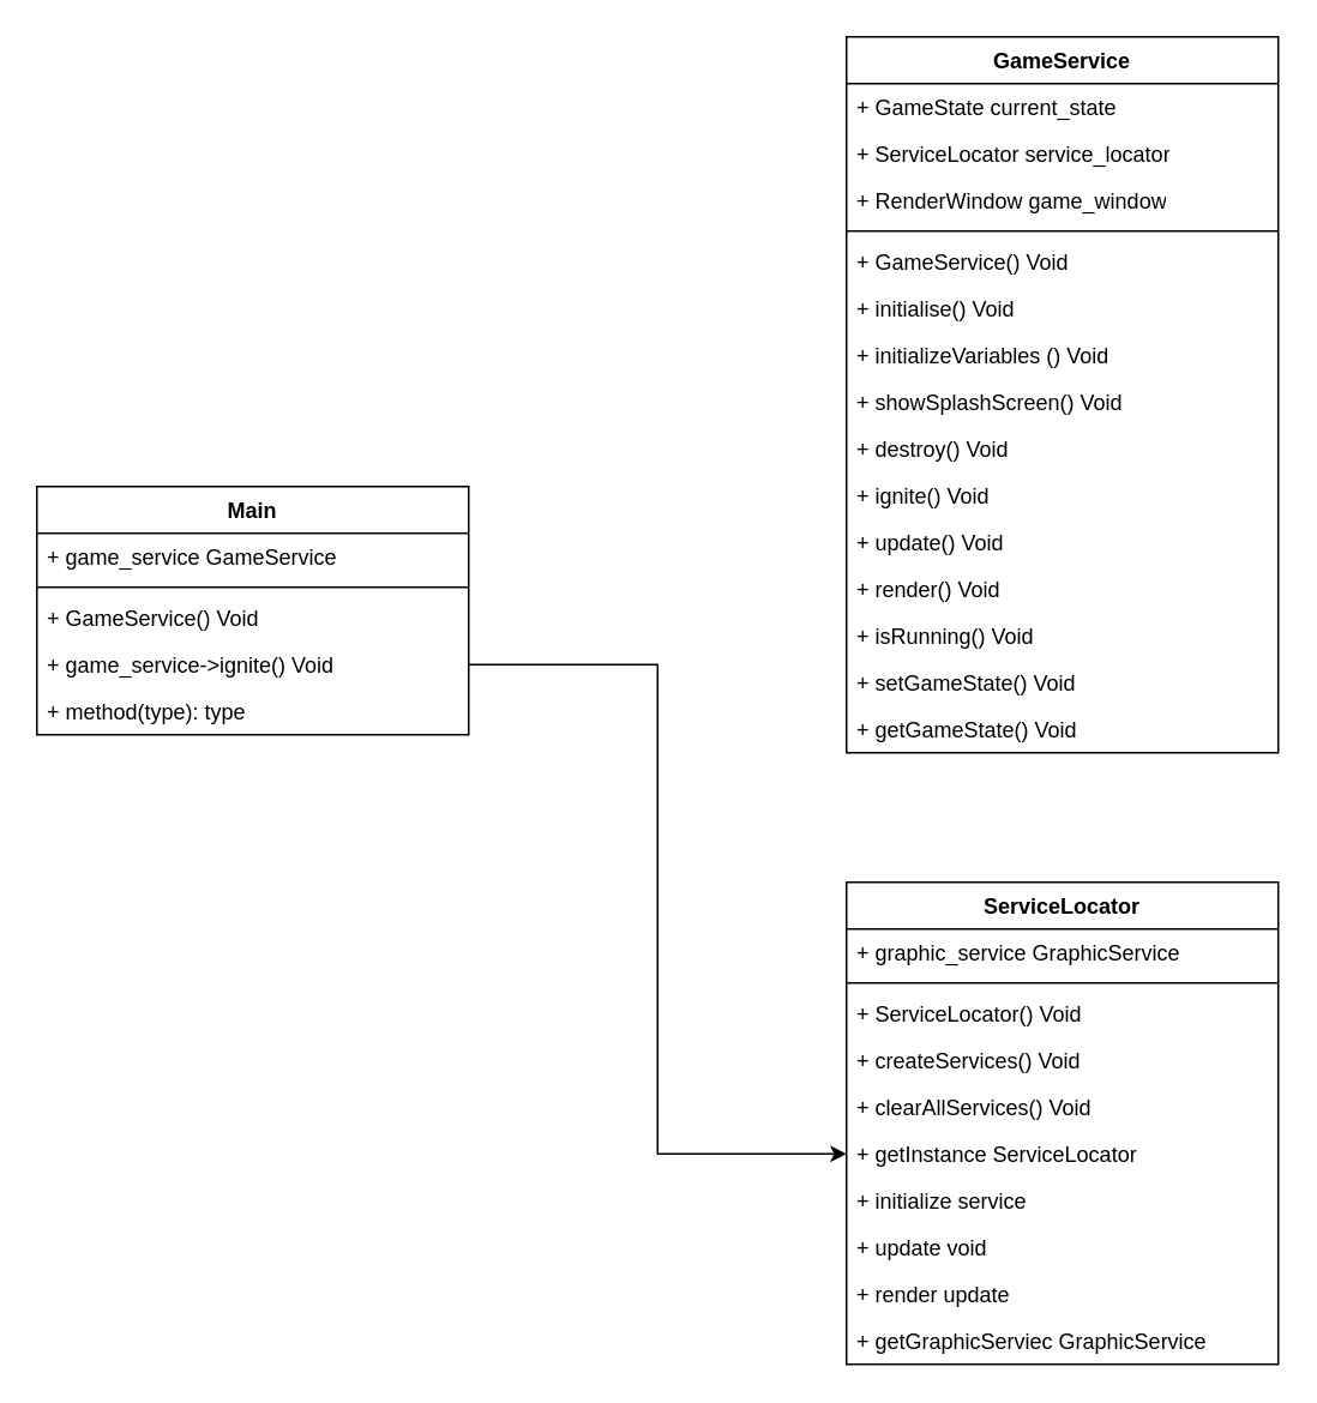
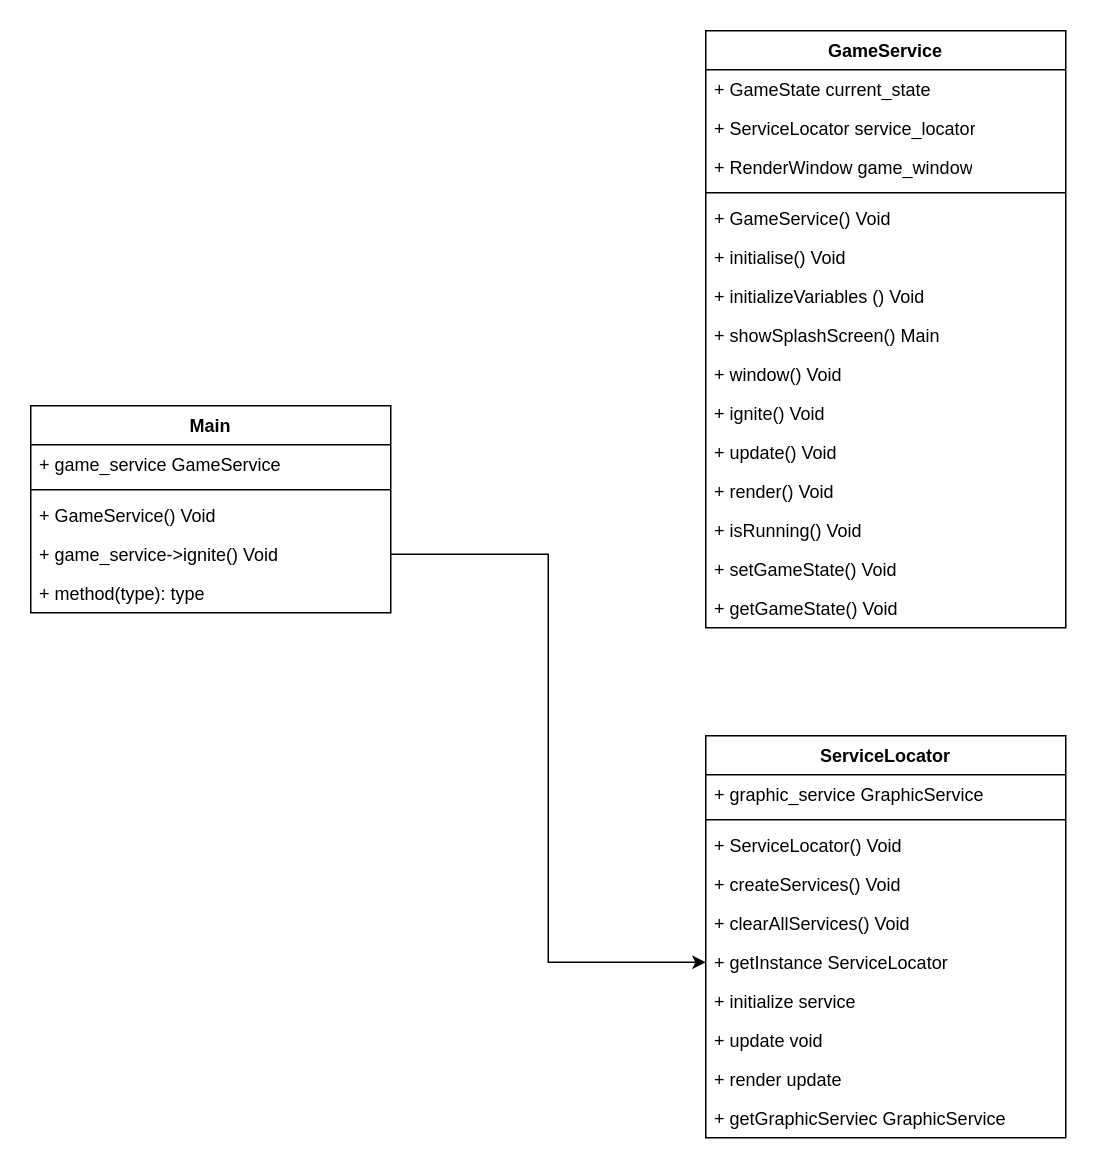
  <mxCell id="0" />
  <mxCell id="1" parent="0" />
  <mxCell id="2" value="Main" style="swimlane;fontStyle=1;align=center;verticalAlign=top;childLayout=stackLayout;horizontal=1;startSize=26;horizontalStack=0;resizeParent=1;resizeParentMax=0;resizeLast=0;collapsible=1;marginBottom=0;whiteSpace=wrap;html=1;" vertex="1" parent="1"><mxGeometry x="20" y="270" width="240" height="138" as="geometry" /></mxCell>
  <mxCell id="3" value="+ game_service GameService" style="text;strokeColor=none;fillColor=none;align=left;verticalAlign=top;spacingLeft=4;spacingRight=4;overflow=hidden;rotatable=0;points=[[0,0.5],[1,0.5]];portConstraint=eastwest;whiteSpace=wrap;html=1;" vertex="1" parent="2"><mxGeometry y="26" width="240" height="26" as="geometry" /></mxCell>
  <mxCell id="4" value="" style="line;strokeWidth=1;fillColor=none;align=left;verticalAlign=middle;spacingTop=-1;spacingLeft=3;spacingRight=3;rotatable=0;labelPosition=right;points=[];portConstraint=eastwest;strokeColor=inherit;" vertex="1" parent="2"><mxGeometry y="52" width="240" height="8" as="geometry" /></mxCell>
  <mxCell id="5" value="+ GameService() Void" style="text;strokeColor=none;fillColor=none;align=left;verticalAlign=top;spacingLeft=4;spacingRight=4;overflow=hidden;rotatable=0;points=[[0,0.5],[1,0.5]];portConstraint=eastwest;whiteSpace=wrap;html=1;" vertex="1" parent="2"><mxGeometry y="60" width="240" height="26" as="geometry" /></mxCell>
  <mxCell id="6" value="+ game_service-&amp;gt;ignite() Void" style="text;strokeColor=none;fillColor=none;align=left;verticalAlign=top;spacingLeft=4;spacingRight=4;overflow=hidden;rotatable=0;points=[[0,0.5],[1,0.5]];portConstraint=eastwest;whiteSpace=wrap;html=1;" vertex="1" parent="2"><mxGeometry y="86" width="240" height="26" as="geometry" /></mxCell>
  <mxCell id="7" value="+ method(type): type" style="text;strokeColor=none;fillColor=none;align=left;verticalAlign=top;spacingLeft=4;spacingRight=4;overflow=hidden;rotatable=0;points=[[0,0.5],[1,0.5]];portConstraint=eastwest;whiteSpace=wrap;html=1;" vertex="1" parent="2"><mxGeometry y="112" width="240" height="26" as="geometry" /></mxCell>
  <mxCell id="8" value="GameService" style="swimlane;fontStyle=1;align=center;verticalAlign=top;childLayout=stackLayout;horizontal=1;startSize=26;horizontalStack=0;resizeParent=1;resizeParentMax=0;resizeLast=0;collapsible=1;marginBottom=0;whiteSpace=wrap;html=1;" vertex="1" parent="1"><mxGeometry x="470" y="20" width="240" height="398" as="geometry" /></mxCell>
  <mxCell id="9" value="+ GameState current_state" style="text;strokeColor=none;fillColor=none;align=left;verticalAlign=top;spacingLeft=4;spacingRight=4;overflow=hidden;rotatable=0;points=[[0,0.5],[1,0.5]];portConstraint=eastwest;whiteSpace=wrap;html=1;" vertex="1" parent="8"><mxGeometry y="26" width="240" height="26" as="geometry" /></mxCell>
  <mxCell id="10" value="+ ServiceLocator service_locator" style="text;strokeColor=none;fillColor=none;align=left;verticalAlign=top;spacingLeft=4;spacingRight=4;overflow=hidden;rotatable=0;points=[[0,0.5],[1,0.5]];portConstraint=eastwest;whiteSpace=wrap;html=1;" vertex="1" parent="8"><mxGeometry y="52" width="240" height="26" as="geometry" /></mxCell>
  <mxCell id="11" value="+ RenderWindow game_window" style="text;strokeColor=none;fillColor=none;align=left;verticalAlign=top;spacingLeft=4;spacingRight=4;overflow=hidden;rotatable=0;points=[[0,0.5],[1,0.5]];portConstraint=eastwest;whiteSpace=wrap;html=1;" vertex="1" parent="8"><mxGeometry y="78" width="240" height="26" as="geometry" /></mxCell>
  <mxCell id="12" value="" style="line;strokeWidth=1;fillColor=none;align=left;verticalAlign=middle;spacingTop=-1;spacingLeft=3;spacingRight=3;rotatable=0;labelPosition=right;points=[];portConstraint=eastwest;strokeColor=inherit;" vertex="1" parent="8"><mxGeometry y="104" width="240" height="8" as="geometry" /></mxCell>
  <mxCell id="13" value="+ GameService() Void" style="text;strokeColor=none;fillColor=none;align=left;verticalAlign=top;spacingLeft=4;spacingRight=4;overflow=hidden;rotatable=0;points=[[0,0.5],[1,0.5]];portConstraint=eastwest;whiteSpace=wrap;html=1;" vertex="1" parent="8"><mxGeometry y="112" width="240" height="26" as="geometry" /></mxCell>
  <mxCell id="14" value="+ initialise() Void" style="text;strokeColor=none;fillColor=none;align=left;verticalAlign=top;spacingLeft=4;spacingRight=4;overflow=hidden;rotatable=0;points=[[0,0.5],[1,0.5]];portConstraint=eastwest;whiteSpace=wrap;html=1;" vertex="1" parent="8"><mxGeometry y="138" width="240" height="26" as="geometry" /></mxCell>
  <mxCell id="15" value="+ initializeVariables () Void" style="text;strokeColor=none;fillColor=none;align=left;verticalAlign=top;spacingLeft=4;spacingRight=4;overflow=hidden;rotatable=0;points=[[0,0.5],[1,0.5]];portConstraint=eastwest;whiteSpace=wrap;html=1;" vertex="1" parent="8"><mxGeometry y="164" width="240" height="26" as="geometry" /></mxCell>
- <mxCell id="16" value="+ showSplashScreen() Void" style="text;strokeColor=none;fillColor=none;align=left;verticalAlign=top;spacingLeft=4;spacingRight=4;overflow=hidden;rotatable=0;points=[[0,0.5],[1,0.5]];portConstraint=eastwest;whiteSpace=wrap;html=1;" vertex="1" parent="8"><mxGeometry y="190" width="240" height="26" as="geometry" /></mxCell>
- <mxCell id="17" value="+ destroy() Void" style="text;strokeColor=none;fillColor=none;align=left;verticalAlign=top;spacingLeft=4;spacingRight=4;overflow=hidden;rotatable=0;points=[[0,0.5],[1,0.5]];portConstraint=eastwest;whiteSpace=wrap;html=1;" vertex="1" parent="8"><mxGeometry y="216" width="240" height="26" as="geometry" /></mxCell>
+ <mxCell id="16" value="+ showSplashScreen() Main" style="text;strokeColor=none;fillColor=none;align=left;verticalAlign=top;spacingLeft=4;spacingRight=4;overflow=hidden;rotatable=0;points=[[0,0.5],[1,0.5]];portConstraint=eastwest;whiteSpace=wrap;html=1;" vertex="1" parent="8"><mxGeometry y="190" width="240" height="26" as="geometry" /></mxCell>
+ <mxCell id="17" value="+ window() Void" style="text;strokeColor=none;fillColor=none;align=left;verticalAlign=top;spacingLeft=4;spacingRight=4;overflow=hidden;rotatable=0;points=[[0,0.5],[1,0.5]];portConstraint=eastwest;whiteSpace=wrap;html=1;" vertex="1" parent="8"><mxGeometry y="216" width="240" height="26" as="geometry" /></mxCell>
  <mxCell id="18" value="+ ignite() Void" style="text;strokeColor=none;fillColor=none;align=left;verticalAlign=top;spacingLeft=4;spacingRight=4;overflow=hidden;rotatable=0;points=[[0,0.5],[1,0.5]];portConstraint=eastwest;whiteSpace=wrap;html=1;" vertex="1" parent="8"><mxGeometry y="242" width="240" height="26" as="geometry" /></mxCell>
  <mxCell id="19" value="+ update() Void" style="text;strokeColor=none;fillColor=none;align=left;verticalAlign=top;spacingLeft=4;spacingRight=4;overflow=hidden;rotatable=0;points=[[0,0.5],[1,0.5]];portConstraint=eastwest;whiteSpace=wrap;html=1;" vertex="1" parent="8"><mxGeometry y="268" width="240" height="26" as="geometry" /></mxCell>
  <mxCell id="20" value="+ render() Void" style="text;strokeColor=none;fillColor=none;align=left;verticalAlign=top;spacingLeft=4;spacingRight=4;overflow=hidden;rotatable=0;points=[[0,0.5],[1,0.5]];portConstraint=eastwest;whiteSpace=wrap;html=1;" vertex="1" parent="8"><mxGeometry y="294" width="240" height="26" as="geometry" /></mxCell>
  <mxCell id="21" value="+ isRunning() Void" style="text;strokeColor=none;fillColor=none;align=left;verticalAlign=top;spacingLeft=4;spacingRight=4;overflow=hidden;rotatable=0;points=[[0,0.5],[1,0.5]];portConstraint=eastwest;whiteSpace=wrap;html=1;" vertex="1" parent="8"><mxGeometry y="320" width="240" height="26" as="geometry" /></mxCell>
  <mxCell id="22" value="+ setGameState() Void" style="text;strokeColor=none;fillColor=none;align=left;verticalAlign=top;spacingLeft=4;spacingRight=4;overflow=hidden;rotatable=0;points=[[0,0.5],[1,0.5]];portConstraint=eastwest;whiteSpace=wrap;html=1;" vertex="1" parent="8"><mxGeometry y="346" width="240" height="26" as="geometry" /></mxCell>
  <mxCell id="23" value="+ getGameState() Void" style="text;strokeColor=none;fillColor=none;align=left;verticalAlign=top;spacingLeft=4;spacingRight=4;overflow=hidden;rotatable=0;points=[[0,0.5],[1,0.5]];portConstraint=eastwest;whiteSpace=wrap;html=1;" vertex="1" parent="8"><mxGeometry y="372" width="240" height="26" as="geometry" /></mxCell>
  <mxCell id="24" value="ServiceLocator" style="swimlane;fontStyle=1;align=center;verticalAlign=top;childLayout=stackLayout;horizontal=1;startSize=26;horizontalStack=0;resizeParent=1;resizeParentMax=0;resizeLast=0;collapsible=1;marginBottom=0;whiteSpace=wrap;html=1;" vertex="1" parent="1"><mxGeometry x="470" y="490" width="240" height="268" as="geometry" /></mxCell>
  <mxCell id="25" value="+ graphic_service GraphicService" style="text;strokeColor=none;fillColor=none;align=left;verticalAlign=top;spacingLeft=4;spacingRight=4;overflow=hidden;rotatable=0;points=[[0,0.5],[1,0.5]];portConstraint=eastwest;whiteSpace=wrap;html=1;" vertex="1" parent="24"><mxGeometry y="26" width="240" height="26" as="geometry" /></mxCell>
  <mxCell id="26" value="" style="line;strokeWidth=1;fillColor=none;align=left;verticalAlign=middle;spacingTop=-1;spacingLeft=3;spacingRight=3;rotatable=0;labelPosition=right;points=[];portConstraint=eastwest;strokeColor=inherit;" vertex="1" parent="24"><mxGeometry y="52" width="240" height="8" as="geometry" /></mxCell>
  <mxCell id="27" value="+ ServiceLocator() Void" style="text;strokeColor=none;fillColor=none;align=left;verticalAlign=top;spacingLeft=4;spacingRight=4;overflow=hidden;rotatable=0;points=[[0,0.5],[1,0.5]];portConstraint=eastwest;whiteSpace=wrap;html=1;" vertex="1" parent="24"><mxGeometry y="60" width="240" height="26" as="geometry" /></mxCell>
  <mxCell id="28" value="+ createServices() Void" style="text;strokeColor=none;fillColor=none;align=left;verticalAlign=top;spacingLeft=4;spacingRight=4;overflow=hidden;rotatable=0;points=[[0,0.5],[1,0.5]];portConstraint=eastwest;whiteSpace=wrap;html=1;" vertex="1" parent="24"><mxGeometry y="86" width="240" height="26" as="geometry" /></mxCell>
  <mxCell id="29" value="+ clearAllServices() Void" style="text;strokeColor=none;fillColor=none;align=left;verticalAlign=top;spacingLeft=4;spacingRight=4;overflow=hidden;rotatable=0;points=[[0,0.5],[1,0.5]];portConstraint=eastwest;whiteSpace=wrap;html=1;" vertex="1" parent="24"><mxGeometry y="112" width="240" height="26" as="geometry" /></mxCell>
  <mxCell id="30" value="+ getInstance ServiceLocator" style="text;strokeColor=none;fillColor=none;align=left;verticalAlign=top;spacingLeft=4;spacingRight=4;overflow=hidden;rotatable=0;points=[[0,0.5],[1,0.5]];portConstraint=eastwest;whiteSpace=wrap;html=1;" vertex="1" parent="24"><mxGeometry y="138" width="240" height="26" as="geometry" /></mxCell>
  <mxCell id="31" value="+ initialize service" style="text;strokeColor=none;fillColor=none;align=left;verticalAlign=top;spacingLeft=4;spacingRight=4;overflow=hidden;rotatable=0;points=[[0,0.5],[1,0.5]];portConstraint=eastwest;whiteSpace=wrap;html=1;" vertex="1" parent="24"><mxGeometry y="164" width="240" height="26" as="geometry" /></mxCell>
  <mxCell id="32" value="+ update void" style="text;strokeColor=none;fillColor=none;align=left;verticalAlign=top;spacingLeft=4;spacingRight=4;overflow=hidden;rotatable=0;points=[[0,0.5],[1,0.5]];portConstraint=eastwest;whiteSpace=wrap;html=1;" vertex="1" parent="24"><mxGeometry y="190" width="240" height="26" as="geometry" /></mxCell>
  <mxCell id="33" value="+ render update" style="text;strokeColor=none;fillColor=none;align=left;verticalAlign=top;spacingLeft=4;spacingRight=4;overflow=hidden;rotatable=0;points=[[0,0.5],[1,0.5]];portConstraint=eastwest;whiteSpace=wrap;html=1;" vertex="1" parent="24"><mxGeometry y="216" width="240" height="26" as="geometry" /></mxCell>
  <mxCell id="34" value="+ getGraphicServiec GraphicService" style="text;strokeColor=none;fillColor=none;align=left;verticalAlign=top;spacingLeft=4;spacingRight=4;overflow=hidden;rotatable=0;points=[[0,0.5],[1,0.5]];portConstraint=eastwest;whiteSpace=wrap;html=1;" vertex="1" parent="24"><mxGeometry y="242" width="240" height="26" as="geometry" /></mxCell>
  <mxCell id="35" style="edgeStyle=orthogonalEdgeStyle;rounded=0;orthogonalLoop=1;jettySize=auto;html=1;entryX=0;entryY=0.5;entryDx=0;entryDy=0;" edge="1" parent="1" source="6" target="30"><mxGeometry relative="1" as="geometry" /></mxCell>
